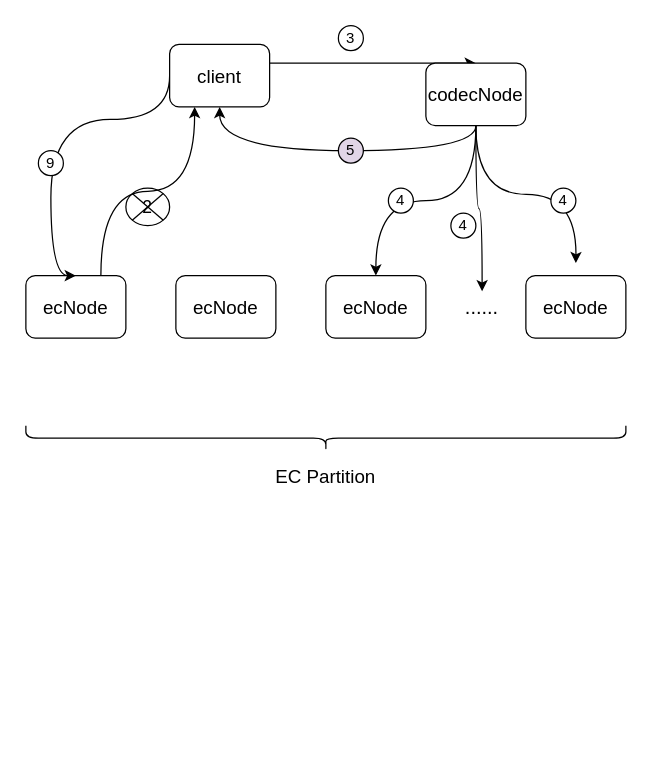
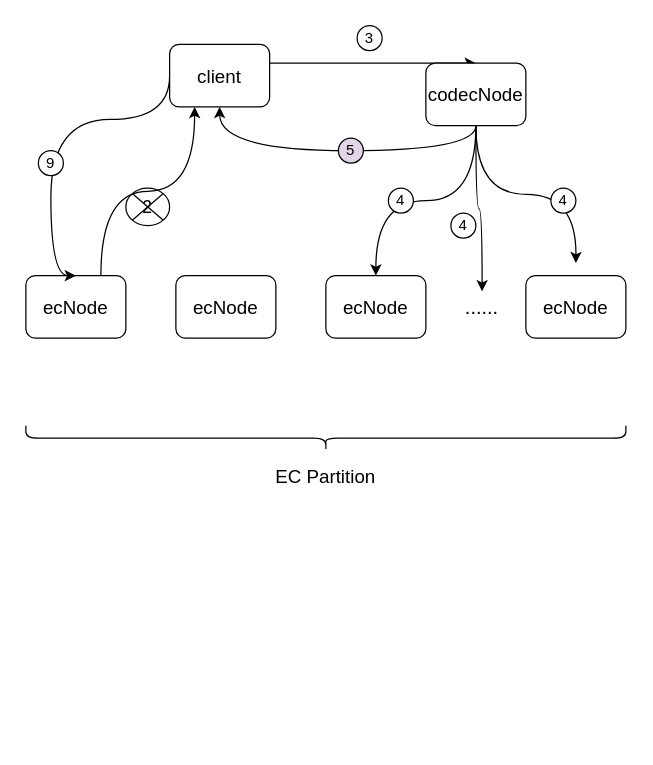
  <mxCell id="0" />
  <mxCell id="1" parent="0" />
  <mxCell id="2" style="edgeStyle=orthogonalEdgeStyle;orthogonalLoop=1;jettySize=auto;html=1;exitX=0.75;exitY=0;exitDx=0;exitDy=0;entryX=0.25;entryY=1;entryDx=0;entryDy=0;curved=1;" edge="1" parent="1" source="3" target="10"><mxGeometry relative="1" as="geometry" /></mxCell>
  <mxCell id="3" value="&lt;font style=&quot;font-size: 15px&quot;&gt;ecNode&lt;/font&gt;" style="rounded=1;whiteSpace=wrap;html=1;" vertex="1" parent="1"><mxGeometry x="20" y="220" width="80" height="50" as="geometry" /></mxCell>
  <mxCell id="4" value="&lt;font style=&quot;font-size: 15px&quot;&gt;ecNode&lt;/font&gt;" style="rounded=1;whiteSpace=wrap;html=1;" vertex="1" parent="1"><mxGeometry x="140" y="220" width="80" height="50" as="geometry" /></mxCell>
  <mxCell id="5" value="&lt;font style=&quot;font-size: 15px&quot;&gt;ecNode&lt;/font&gt;" style="rounded=1;whiteSpace=wrap;html=1;" vertex="1" parent="1"><mxGeometry x="260" y="220" width="80" height="50" as="geometry" /></mxCell>
  <mxCell id="6" value="&lt;font style=&quot;font-size: 15px&quot;&gt;ecNode&lt;/font&gt;" style="rounded=1;whiteSpace=wrap;html=1;" vertex="1" parent="1"><mxGeometry x="420" y="220" width="80" height="50" as="geometry" /></mxCell>
  <mxCell id="7" value="&lt;font style=&quot;font-size: 16px&quot;&gt;......&lt;/font&gt;" style="text;html=1;strokeColor=none;fillColor=none;align=center;verticalAlign=middle;whiteSpace=wrap;rounded=0;" vertex="1" parent="1"><mxGeometry x="360" y="232.5" width="50" height="25" as="geometry" /></mxCell>
  <mxCell id="8" style="edgeStyle=orthogonalEdgeStyle;orthogonalLoop=1;jettySize=auto;html=1;exitX=0;exitY=0.5;exitDx=0;exitDy=0;entryX=0.5;entryY=0;entryDx=0;entryDy=0;curved=1;" edge="1" parent="1" source="10" target="3"><mxGeometry relative="1" as="geometry"><Array as="points"><mxPoint x="40" y="95" /><mxPoint x="40" y="220" /></Array></mxGeometry></mxCell>
  <mxCell id="9" style="edgeStyle=orthogonalEdgeStyle;curved=1;orthogonalLoop=1;jettySize=auto;html=1;entryX=0.5;entryY=0;entryDx=0;entryDy=0;" edge="1" parent="1" source="10" target="18"><mxGeometry relative="1" as="geometry"><Array as="points"><mxPoint x="180" y="50" /><mxPoint x="380" y="50" /></Array></mxGeometry></mxCell>
  <mxCell id="10" value="&lt;font style=&quot;font-size: 15px&quot;&gt;client&lt;/font&gt;" style="rounded=1;whiteSpace=wrap;html=1;" vertex="1" parent="1"><mxGeometry x="135" y="35" width="80" height="50" as="geometry" /></mxCell>
  <mxCell id="11" value="9" style="ellipse;whiteSpace=wrap;html=1;aspect=fixed;" vertex="1" parent="1"><mxGeometry x="30" y="120" width="20" height="20" as="geometry" /></mxCell>
  <mxCell id="12" value="" style="shape=curlyBracket;whiteSpace=wrap;html=1;rounded=1;rotation=-90;" vertex="1" parent="1"><mxGeometry x="250" y="110" width="20" height="480" as="geometry" /></mxCell>
  <mxCell id="13" value="&lt;font style=&quot;font-size: 15px&quot;&gt;EC Partition&lt;/font&gt;" style="text;html=1;strokeColor=none;fillColor=none;align=center;verticalAlign=middle;whiteSpace=wrap;rounded=0;" vertex="1" parent="1"><mxGeometry x="215" y="370" width="90" height="20" as="geometry" /></mxCell>
  <mxCell id="14" style="edgeStyle=orthogonalEdgeStyle;curved=1;orthogonalLoop=1;jettySize=auto;html=1;entryX=0.5;entryY=1;entryDx=0;entryDy=0;exitX=0.5;exitY=1;exitDx=0;exitDy=0;" edge="1" parent="1" source="18" target="10"><mxGeometry relative="1" as="geometry" /></mxCell>
  <mxCell id="15" style="edgeStyle=orthogonalEdgeStyle;curved=1;orthogonalLoop=1;jettySize=auto;html=1;entryX=0.5;entryY=0;entryDx=0;entryDy=0;" edge="1" parent="1" source="18" target="5"><mxGeometry relative="1" as="geometry" /></mxCell>
  <mxCell id="16" style="edgeStyle=orthogonalEdgeStyle;curved=1;orthogonalLoop=1;jettySize=auto;html=1;entryX=0.5;entryY=0;entryDx=0;entryDy=0;" edge="1" parent="1" source="18" target="7"><mxGeometry relative="1" as="geometry" /></mxCell>
  <mxCell id="17" style="edgeStyle=orthogonalEdgeStyle;curved=1;orthogonalLoop=1;jettySize=auto;html=1;exitX=0.5;exitY=1;exitDx=0;exitDy=0;" edge="1" parent="1" source="18"><mxGeometry relative="1" as="geometry"><mxPoint x="460" y="210" as="targetPoint" /></mxGeometry></mxCell>
  <mxCell id="18" value="&lt;font style=&quot;font-size: 15px&quot;&gt;codecNode&lt;/font&gt;" style="rounded=1;whiteSpace=wrap;html=1;" vertex="1" parent="1"><mxGeometry x="340" y="50" width="80" height="50" as="geometry" /></mxCell>
- <mxCell id="19" value="3" style="ellipse;whiteSpace=wrap;html=1;aspect=fixed;" vertex="1" parent="1"><mxGeometry x="270" y="20" width="20" height="20" as="geometry" /></mxCell>
+ <mxCell id="19" value="3" style="ellipse;whiteSpace=wrap;html=1;aspect=fixed;" vertex="1" parent="1"><mxGeometry x="285" y="20" width="20" height="20" as="geometry" /></mxCell>
  <mxCell id="20" value="5" style="ellipse;whiteSpace=wrap;html=1;aspect=fixed;fillColor=#e1d5e7;" vertex="1" parent="1"><mxGeometry x="270" y="110" width="20" height="20" as="geometry" /></mxCell>
  <mxCell id="21" value="&lt;font style=&quot;font-size: 14px&quot;&gt;2&lt;/font&gt;" style="shape=sumEllipse;perimeter=ellipsePerimeter;whiteSpace=wrap;html=1;backgroundOutline=1;fillColor=none;" vertex="1" parent="1"><mxGeometry x="100" y="150" width="35" height="30" as="geometry" /></mxCell>
  <mxCell id="22" value="4" style="ellipse;whiteSpace=wrap;html=1;aspect=fixed;" vertex="1" parent="1"><mxGeometry x="310" y="150" width="20" height="20" as="geometry" /></mxCell>
  <mxCell id="23" value="4" style="ellipse;whiteSpace=wrap;html=1;aspect=fixed;" vertex="1" parent="1"><mxGeometry x="360" y="170" width="20" height="20" as="geometry" /></mxCell>
  <mxCell id="24" value="4" style="ellipse;whiteSpace=wrap;html=1;aspect=fixed;" vertex="1" parent="1"><mxGeometry x="440" y="150" width="20" height="20" as="geometry" /></mxCell>
